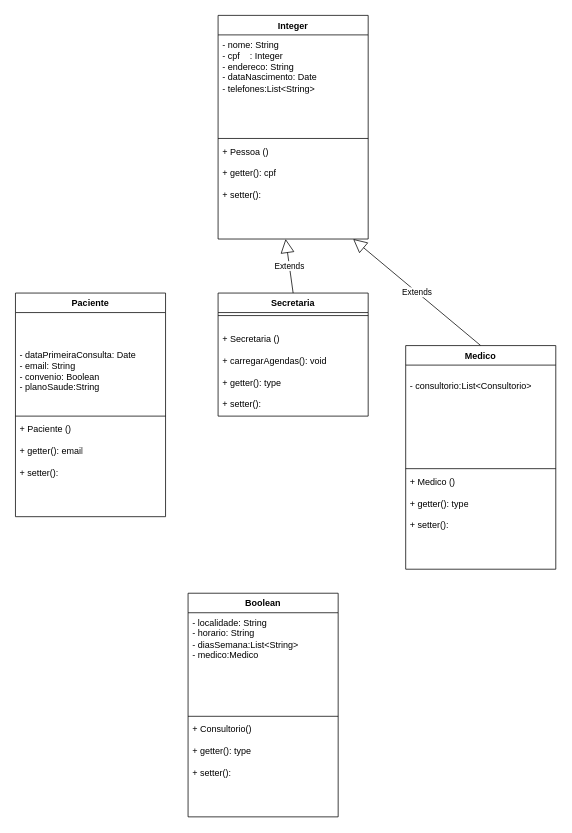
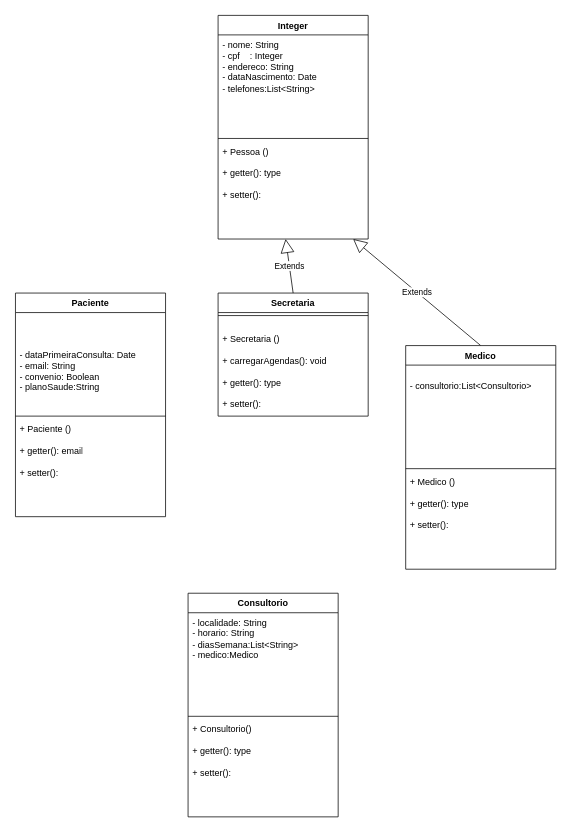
  <mxCell id="0" />
  <mxCell id="1" parent="0" />
  <mxCell id="2" value="Secretaria" style="swimlane;fontStyle=1;align=center;verticalAlign=top;childLayout=stackLayout;horizontal=1;startSize=26;horizontalStack=0;resizeParent=1;resizeParentMax=0;resizeLast=0;collapsible=1;marginBottom=0;whiteSpace=wrap;html=1;" vertex="1" parent="1"><mxGeometry x="290" y="390" width="200" height="164" as="geometry" /></mxCell>
  <mxCell id="3" value="" style="line;strokeWidth=1;fillColor=none;align=left;verticalAlign=middle;spacingTop=-1;spacingLeft=3;spacingRight=3;rotatable=0;labelPosition=right;points=[];portConstraint=eastwest;strokeColor=inherit;" vertex="1" parent="2"><mxGeometry y="26" width="200" height="8" as="geometry" /></mxCell>
  <mxCell id="4" value="&lt;br&gt;+ Secretaria ()&lt;br&gt;&lt;br&gt;+ carregarAgendas(): void&lt;br&gt;&lt;br&gt;+ getter(): type&lt;br&gt;&lt;br&gt;+ setter():&amp;nbsp;" style="text;strokeColor=none;fillColor=none;align=left;verticalAlign=top;spacingLeft=4;spacingRight=4;overflow=hidden;rotatable=0;points=[[0,0.5],[1,0.5]];portConstraint=eastwest;whiteSpace=wrap;html=1;" vertex="1" parent="2"><mxGeometry y="34" width="200" height="130" as="geometry" /></mxCell>
  <mxCell id="5" value="Paciente" style="swimlane;fontStyle=1;align=center;verticalAlign=top;childLayout=stackLayout;horizontal=1;startSize=26;horizontalStack=0;resizeParent=1;resizeParentMax=0;resizeLast=0;collapsible=1;marginBottom=0;whiteSpace=wrap;html=1;" vertex="1" parent="1"><mxGeometry x="20" y="390" width="200" height="298" as="geometry" /></mxCell>
  <mxCell id="6" value="&lt;br style=&quot;border-color: var(--border-color);&quot;&gt;&lt;br style=&quot;border-color: var(--border-color);&quot;&gt;&lt;br style=&quot;border-color: var(--border-color);&quot;&gt;- dataPrimeiraConsulta: Date&lt;br style=&quot;border-color: var(--border-color);&quot;&gt;- email: String&lt;br style=&quot;border-color: var(--border-color);&quot;&gt;-&amp;nbsp;convenio: Boolean&lt;br style=&quot;border-color: var(--border-color);&quot;&gt;-&amp;nbsp;planoSaude:String" style="text;strokeColor=none;fillColor=none;align=left;verticalAlign=top;spacingLeft=4;spacingRight=4;overflow=hidden;rotatable=0;points=[[0,0.5],[1,0.5]];portConstraint=eastwest;whiteSpace=wrap;html=1;" vertex="1" parent="5"><mxGeometry y="26" width="200" height="134" as="geometry" /></mxCell>
  <mxCell id="7" value="" style="line;strokeWidth=1;fillColor=none;align=left;verticalAlign=middle;spacingTop=-1;spacingLeft=3;spacingRight=3;rotatable=0;labelPosition=right;points=[];portConstraint=eastwest;strokeColor=inherit;" vertex="1" parent="5"><mxGeometry y="160" width="200" height="8" as="geometry" /></mxCell>
  <mxCell id="8" value="+ Paciente ()&lt;br style=&quot;border-color: var(--border-color);&quot;&gt;&lt;br style=&quot;border-color: var(--border-color);&quot;&gt;+ getter(): email&lt;br style=&quot;border-color: var(--border-color);&quot;&gt;&lt;br style=&quot;border-color: var(--border-color);&quot;&gt;+ setter():&amp;nbsp;" style="text;strokeColor=none;fillColor=none;align=left;verticalAlign=top;spacingLeft=4;spacingRight=4;overflow=hidden;rotatable=0;points=[[0,0.5],[1,0.5]];portConstraint=eastwest;whiteSpace=wrap;html=1;" vertex="1" parent="5"><mxGeometry y="168" width="200" height="130" as="geometry" /></mxCell>
  <mxCell id="9" value="Integer" style="swimlane;fontStyle=1;align=center;verticalAlign=top;childLayout=stackLayout;horizontal=1;startSize=26;horizontalStack=0;resizeParent=1;resizeParentMax=0;resizeLast=0;collapsible=1;marginBottom=0;whiteSpace=wrap;html=1;" vertex="1" parent="1"><mxGeometry x="290" y="20" width="200" height="298" as="geometry" /></mxCell>
  <mxCell id="10" value="- nome: String&lt;br&gt;- cpf&amp;nbsp; &amp;nbsp; : Integer&lt;br&gt;- endereco: String&lt;br&gt;- dataNascimento: Date&lt;br&gt;- telefones:List&amp;lt;String&amp;gt;" style="text;strokeColor=none;fillColor=none;align=left;verticalAlign=top;spacingLeft=4;spacingRight=4;overflow=hidden;rotatable=0;points=[[0,0.5],[1,0.5]];portConstraint=eastwest;whiteSpace=wrap;html=1;" vertex="1" parent="9"><mxGeometry y="26" width="200" height="134" as="geometry" /></mxCell>
  <mxCell id="11" value="" style="line;strokeWidth=1;fillColor=none;align=left;verticalAlign=middle;spacingTop=-1;spacingLeft=3;spacingRight=3;rotatable=0;labelPosition=right;points=[];portConstraint=eastwest;strokeColor=inherit;" vertex="1" parent="9"><mxGeometry y="160" width="200" height="8" as="geometry" /></mxCell>
- <mxCell id="12" value="+ Pessoa ()&lt;br&gt;&lt;br&gt;+ getter(): cpf&lt;br&gt;&lt;br&gt;+ setter():&amp;nbsp;" style="text;strokeColor=none;fillColor=none;align=left;verticalAlign=top;spacingLeft=4;spacingRight=4;overflow=hidden;rotatable=0;points=[[0,0.5],[1,0.5]];portConstraint=eastwest;whiteSpace=wrap;html=1;" vertex="1" parent="9"><mxGeometry y="168" width="200" height="130" as="geometry" /></mxCell>
+ <mxCell id="12" value="+ Pessoa ()&lt;br&gt;&lt;br&gt;+ getter(): type&lt;br&gt;&lt;br&gt;+ setter():&amp;nbsp;" style="text;strokeColor=none;fillColor=none;align=left;verticalAlign=top;spacingLeft=4;spacingRight=4;overflow=hidden;rotatable=0;points=[[0,0.5],[1,0.5]];portConstraint=eastwest;whiteSpace=wrap;html=1;" vertex="1" parent="9"><mxGeometry y="168" width="200" height="130" as="geometry" /></mxCell>
  <mxCell id="13" value="Extends" style="endArrow=block;endSize=16;endFill=0;html=1;rounded=0;exitX=0.5;exitY=0;exitDx=0;exitDy=0;entryX=-0.015;entryY=0.4;entryDx=0;entryDy=0;entryPerimeter=0;" edge="1" parent="1" source="2"><mxGeometry width="160" relative="1" as="geometry"><mxPoint x="473" y="458" as="sourcePoint" /><mxPoint x="380" y="318" as="targetPoint" /></mxGeometry></mxCell>
  <mxCell id="14" value="Extends" style="endArrow=block;endSize=16;endFill=0;html=1;rounded=0;exitX=0.5;exitY=0;exitDx=0;exitDy=0;entryX=-0.015;entryY=0.4;entryDx=0;entryDy=0;entryPerimeter=0;" edge="1" parent="1"><mxGeometry width="160" relative="1" as="geometry"><mxPoint x="640" y="460" as="sourcePoint" /><mxPoint x="470" y="318" as="targetPoint" /></mxGeometry></mxCell>
  <mxCell id="15" value="Medico" style="swimlane;fontStyle=1;align=center;verticalAlign=top;childLayout=stackLayout;horizontal=1;startSize=26;horizontalStack=0;resizeParent=1;resizeParentMax=0;resizeLast=0;collapsible=1;marginBottom=0;whiteSpace=wrap;html=1;" vertex="1" parent="1"><mxGeometry x="540" y="460" width="200" height="298" as="geometry" /></mxCell>
  <mxCell id="16" value="&lt;br style=&quot;border-color: var(--border-color);&quot;&gt;- consultorio:List&amp;lt;Consultorio&amp;gt;&lt;br style=&quot;border-color: var(--border-color);&quot;&gt;" style="text;strokeColor=none;fillColor=none;align=left;verticalAlign=top;spacingLeft=4;spacingRight=4;overflow=hidden;rotatable=0;points=[[0,0.5],[1,0.5]];portConstraint=eastwest;whiteSpace=wrap;html=1;" vertex="1" parent="15"><mxGeometry y="26" width="200" height="134" as="geometry" /></mxCell>
  <mxCell id="17" value="" style="line;strokeWidth=1;fillColor=none;align=left;verticalAlign=middle;spacingTop=-1;spacingLeft=3;spacingRight=3;rotatable=0;labelPosition=right;points=[];portConstraint=eastwest;strokeColor=inherit;" vertex="1" parent="15"><mxGeometry y="160" width="200" height="8" as="geometry" /></mxCell>
  <mxCell id="18" value="+ Medico ()&lt;br style=&quot;border-color: var(--border-color);&quot;&gt;&lt;br style=&quot;border-color: var(--border-color);&quot;&gt;+ getter(): type&lt;br style=&quot;border-color: var(--border-color);&quot;&gt;&lt;br style=&quot;border-color: var(--border-color);&quot;&gt;+ setter():&amp;nbsp;" style="text;strokeColor=none;fillColor=none;align=left;verticalAlign=top;spacingLeft=4;spacingRight=4;overflow=hidden;rotatable=0;points=[[0,0.5],[1,0.5]];portConstraint=eastwest;whiteSpace=wrap;html=1;" vertex="1" parent="15"><mxGeometry y="168" width="200" height="130" as="geometry" /></mxCell>
- <mxCell id="19" value="Boolean" style="swimlane;fontStyle=1;align=center;verticalAlign=top;childLayout=stackLayout;horizontal=1;startSize=26;horizontalStack=0;resizeParent=1;resizeParentMax=0;resizeLast=0;collapsible=1;marginBottom=0;whiteSpace=wrap;html=1;" vertex="1" parent="1"><mxGeometry x="250" y="790" width="200" height="298" as="geometry" /></mxCell>
+ <mxCell id="19" value="Consultorio" style="swimlane;fontStyle=1;align=center;verticalAlign=top;childLayout=stackLayout;horizontal=1;startSize=26;horizontalStack=0;resizeParent=1;resizeParentMax=0;resizeLast=0;collapsible=1;marginBottom=0;whiteSpace=wrap;html=1;" vertex="1" parent="1"><mxGeometry x="250" y="790" width="200" height="298" as="geometry" /></mxCell>
  <mxCell id="20" value="- localidade: String&lt;br&gt;- horario: String&lt;br&gt;- diasSemana:List&amp;lt;String&amp;gt;&lt;br&gt;- medico:Medico" style="text;strokeColor=none;fillColor=none;align=left;verticalAlign=top;spacingLeft=4;spacingRight=4;overflow=hidden;rotatable=0;points=[[0,0.5],[1,0.5]];portConstraint=eastwest;whiteSpace=wrap;html=1;" vertex="1" parent="19"><mxGeometry y="26" width="200" height="134" as="geometry" /></mxCell>
  <mxCell id="21" value="" style="line;strokeWidth=1;fillColor=none;align=left;verticalAlign=middle;spacingTop=-1;spacingLeft=3;spacingRight=3;rotatable=0;labelPosition=right;points=[];portConstraint=eastwest;strokeColor=inherit;" vertex="1" parent="19"><mxGeometry y="160" width="200" height="8" as="geometry" /></mxCell>
  <mxCell id="22" value="+ Consultorio()&lt;br style=&quot;border-color: var(--border-color);&quot;&gt;&lt;br style=&quot;border-color: var(--border-color);&quot;&gt;+ getter(): type&lt;br style=&quot;border-color: var(--border-color);&quot;&gt;&lt;br style=&quot;border-color: var(--border-color);&quot;&gt;+ setter():&amp;nbsp;" style="text;strokeColor=none;fillColor=none;align=left;verticalAlign=top;spacingLeft=4;spacingRight=4;overflow=hidden;rotatable=0;points=[[0,0.5],[1,0.5]];portConstraint=eastwest;whiteSpace=wrap;html=1;" vertex="1" parent="19"><mxGeometry y="168" width="200" height="130" as="geometry" /></mxCell>
